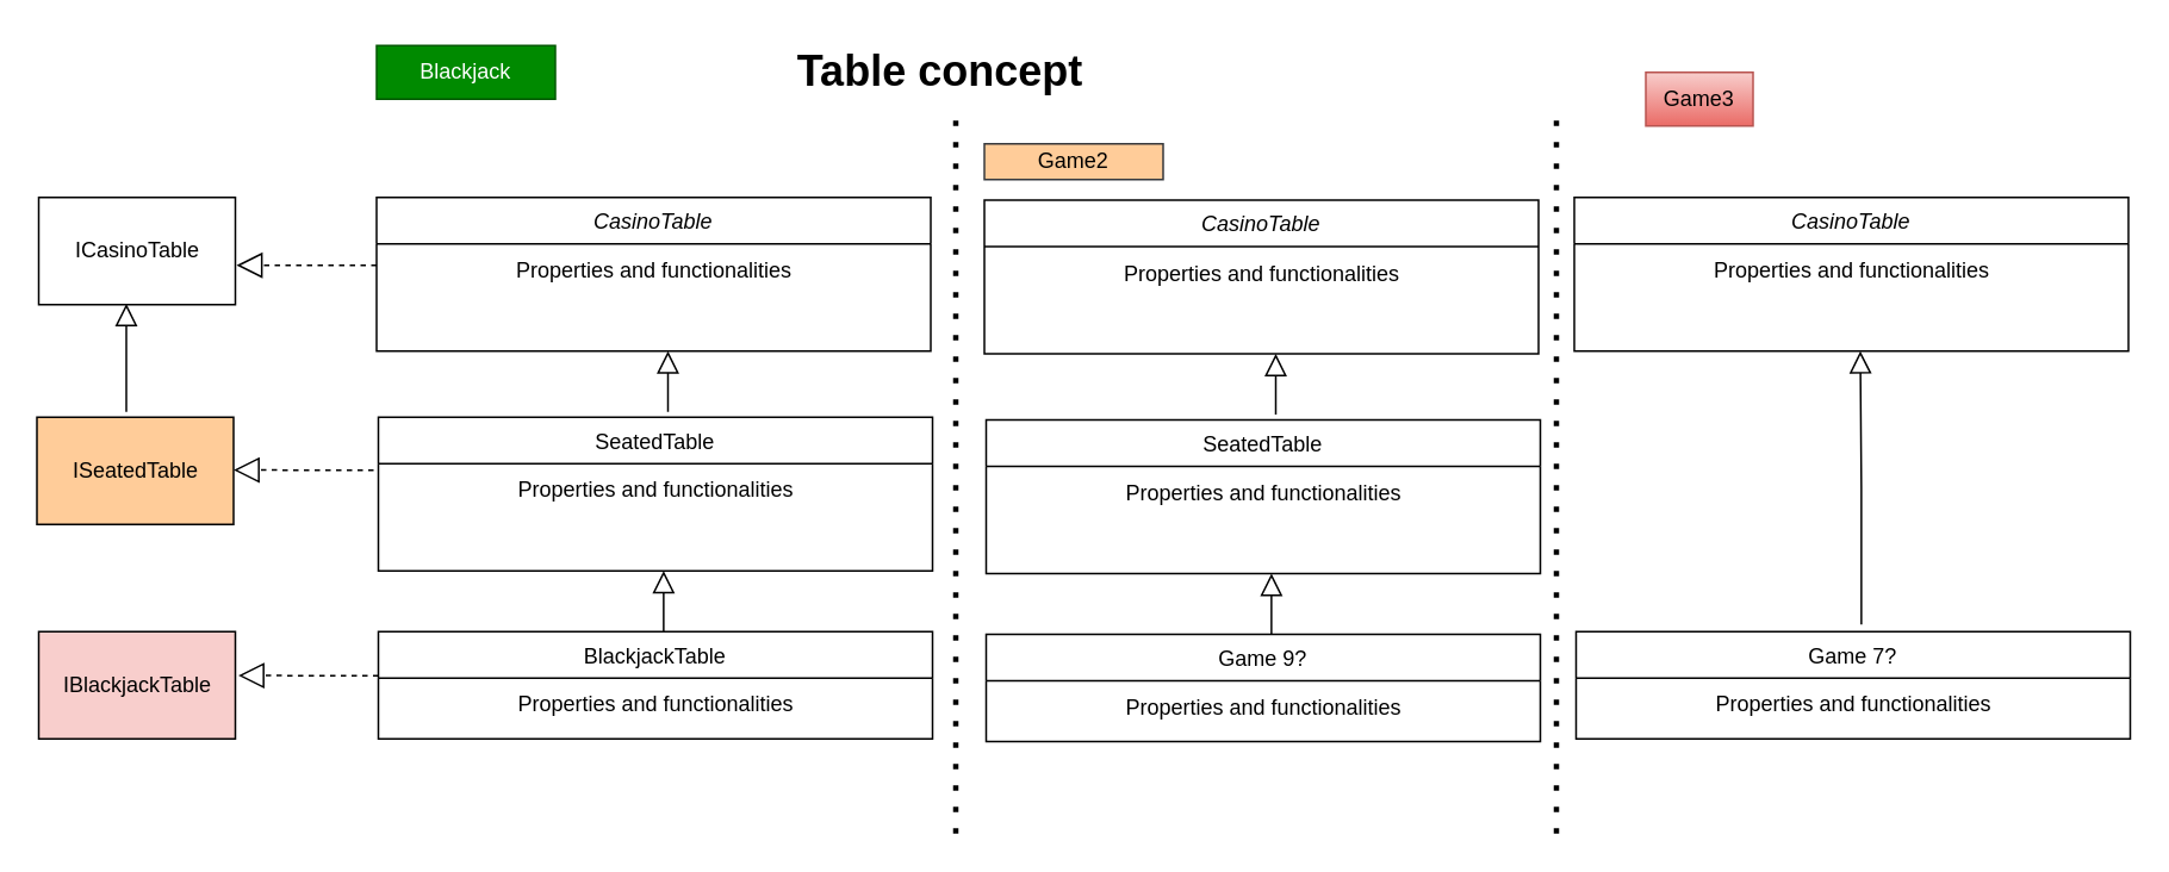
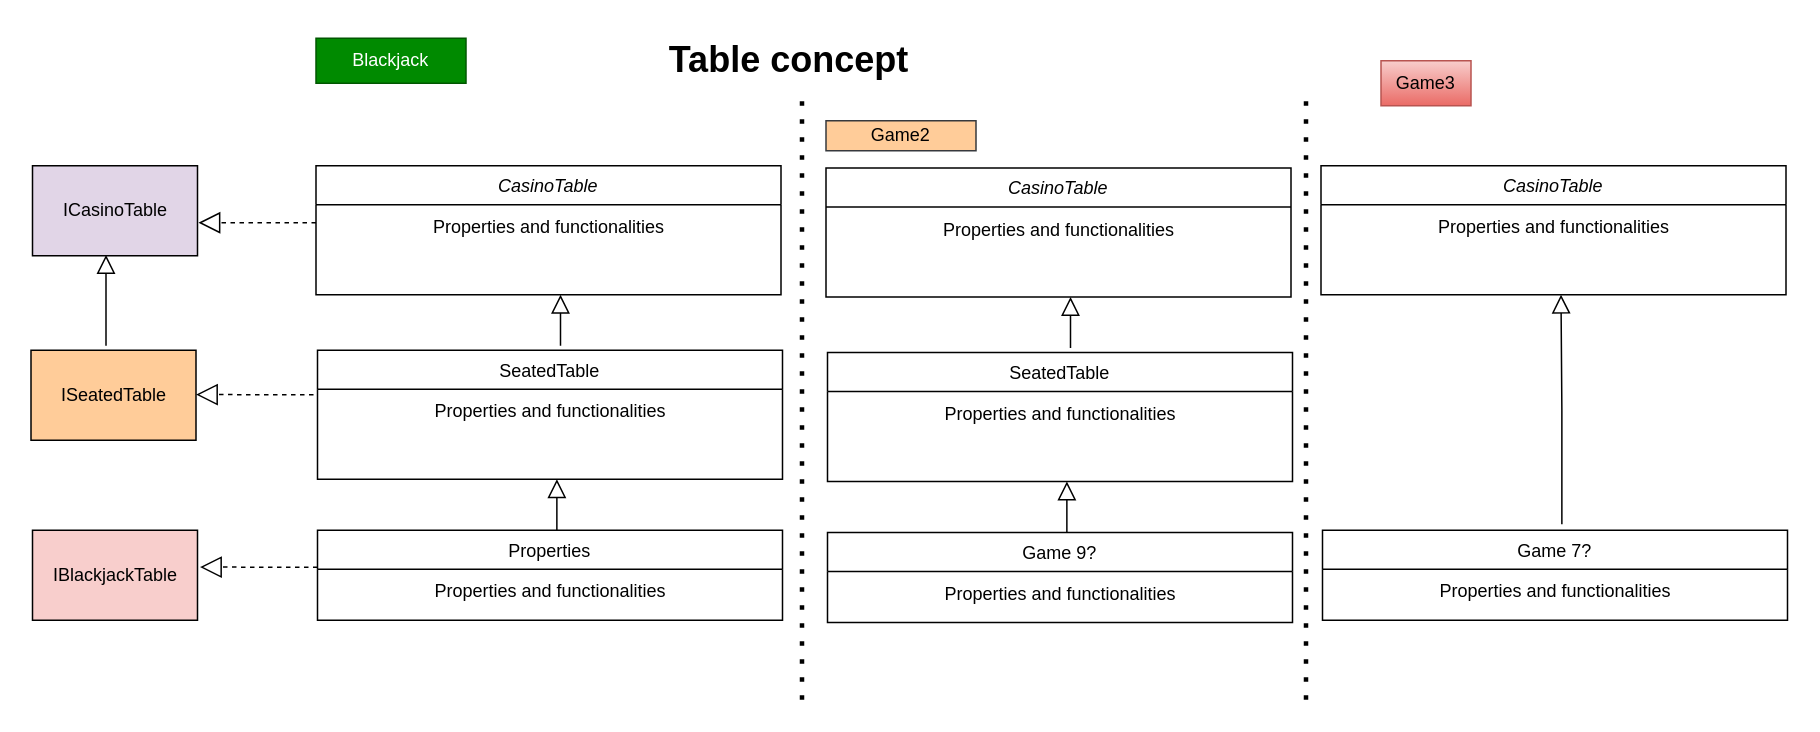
  <mxCell id="0" />
  <mxCell id="1" parent="0" />
  <mxCell id="2" value="CasinoTable" style="swimlane;fontStyle=2;align=center;verticalAlign=top;childLayout=stackLayout;horizontal=1;startSize=26;horizontalStack=0;resizeParent=1;resizeLast=0;collapsible=1;marginBottom=0;rounded=0;shadow=0;strokeWidth=1;" parent="1" vertex="1"><mxGeometry x="210" y="110" width="310" height="86" as="geometry"><mxRectangle x="230" y="140" width="160" height="26" as="alternateBounds" /></mxGeometry></mxCell>
  <mxCell id="3" value="Properties and functionalities" style="text;html=1;align=center;verticalAlign=middle;resizable=0;points=[];autosize=1;strokeColor=none;fillColor=none;" vertex="1" parent="2"><mxGeometry y="26" width="310" height="30" as="geometry" /></mxCell>
  <mxCell id="4" value="SeatedTable" style="swimlane;fontStyle=0;align=center;verticalAlign=top;childLayout=stackLayout;horizontal=1;startSize=26;horizontalStack=0;resizeParent=1;resizeLast=0;collapsible=1;marginBottom=0;rounded=0;shadow=0;strokeWidth=1;" parent="1" vertex="1"><mxGeometry x="211" y="233" width="310" height="86" as="geometry"><mxRectangle x="130" y="380" width="160" height="26" as="alternateBounds" /></mxGeometry></mxCell>
  <mxCell id="5" value="Properties and functionalities" style="text;html=1;align=center;verticalAlign=middle;resizable=0;points=[];autosize=1;strokeColor=none;fillColor=none;" vertex="1" parent="4"><mxGeometry y="26" width="310" height="30" as="geometry" /></mxCell>
  <mxCell id="6" value="" style="endArrow=block;endSize=10;endFill=0;shadow=0;strokeWidth=1;rounded=0;edgeStyle=elbowEdgeStyle;elbow=vertical;" parent="1" edge="1"><mxGeometry width="160" relative="1" as="geometry"><mxPoint x="373" y="230" as="sourcePoint" /><mxPoint x="373" y="196" as="targetPoint" /></mxGeometry></mxCell>
- <mxCell id="7" value="BlackjackTable" style="swimlane;fontStyle=0;align=center;verticalAlign=top;childLayout=stackLayout;horizontal=1;startSize=26;horizontalStack=0;resizeParent=1;resizeLast=0;collapsible=1;marginBottom=0;rounded=0;shadow=0;strokeWidth=1;" vertex="1" parent="1"><mxGeometry x="211" y="353" width="310" height="60" as="geometry"><mxRectangle x="130" y="380" width="160" height="26" as="alternateBounds" /></mxGeometry></mxCell>
+ <mxCell id="7" value="Properties" style="swimlane;fontStyle=0;align=center;verticalAlign=top;childLayout=stackLayout;horizontal=1;startSize=26;horizontalStack=0;resizeParent=1;resizeLast=0;collapsible=1;marginBottom=0;rounded=0;shadow=0;strokeWidth=1;" vertex="1" parent="1"><mxGeometry x="211" y="353" width="310" height="60" as="geometry"><mxRectangle x="130" y="380" width="160" height="26" as="alternateBounds" /></mxGeometry></mxCell>
  <mxCell id="8" value="Properties and functionalities" style="text;html=1;align=center;verticalAlign=middle;resizable=0;points=[];autosize=1;strokeColor=none;fillColor=none;" vertex="1" parent="7"><mxGeometry y="26" width="310" height="30" as="geometry" /></mxCell>
- <mxCell id="9" value="ICasinoTable" style="html=1;" vertex="1" parent="1"><mxGeometry x="21" y="110" width="110" height="60" as="geometry" /></mxCell>
+ <mxCell id="9" value="ICasinoTable" style="html=1;fillColor=#e1d5e7;" vertex="1" parent="1"><mxGeometry x="21" y="110" width="110" height="60" as="geometry" /></mxCell>
  <mxCell id="10" value="ISeatedTable" style="html=1;fillColor=#ffcc99;" vertex="1" parent="1"><mxGeometry x="20" y="233" width="110" height="60" as="geometry" /></mxCell>
  <mxCell id="11" value="IBlackjackTable" style="html=1;fillColor=#f8cecc;" vertex="1" parent="1"><mxGeometry x="21" y="353" width="110" height="60" as="geometry" /></mxCell>
  <mxCell id="12" value="" style="endArrow=block;dashed=1;endFill=0;endSize=12;html=1;rounded=0;entryX=1.006;entryY=0.633;entryDx=0;entryDy=0;entryPerimeter=0;" edge="1" parent="1" target="9"><mxGeometry width="160" relative="1" as="geometry"><mxPoint x="210" y="148" as="sourcePoint" /><mxPoint x="290" y="60" as="targetPoint" /></mxGeometry></mxCell>
  <mxCell id="13" value="" style="endArrow=block;dashed=1;endFill=0;endSize=12;html=1;rounded=0;entryX=1.006;entryY=0.633;entryDx=0;entryDy=0;entryPerimeter=0;" edge="1" parent="1"><mxGeometry width="160" relative="1" as="geometry"><mxPoint x="208.34" y="262.6" as="sourcePoint" /><mxPoint x="130" y="262.58" as="targetPoint" /></mxGeometry></mxCell>
  <mxCell id="14" value="" style="endArrow=block;dashed=1;endFill=0;endSize=12;html=1;rounded=0;entryX=1.006;entryY=0.633;entryDx=0;entryDy=0;entryPerimeter=0;" edge="1" parent="1"><mxGeometry width="160" relative="1" as="geometry"><mxPoint x="211" y="377.6" as="sourcePoint" /><mxPoint x="132.66" y="377.58" as="targetPoint" /></mxGeometry></mxCell>
  <mxCell id="15" value="Table concept" style="text;strokeColor=none;fillColor=none;html=1;fontSize=24;fontStyle=1;verticalAlign=middle;align=center;" vertex="1" parent="1"><mxGeometry x="350" y="20" width="350" height="40" as="geometry" /></mxCell>
  <mxCell id="16" value="" style="endArrow=block;endSize=10;endFill=0;shadow=0;strokeWidth=1;rounded=0;edgeStyle=elbowEdgeStyle;elbow=vertical;" edge="1" parent="1"><mxGeometry width="160" relative="1" as="geometry"><mxPoint x="370.58" y="353" as="sourcePoint" /><mxPoint x="370.58" y="319" as="targetPoint" /></mxGeometry></mxCell>
  <mxCell id="17" value="CasinoTable" style="swimlane;fontStyle=2;align=center;verticalAlign=top;childLayout=stackLayout;horizontal=1;startSize=26;horizontalStack=0;resizeParent=1;resizeLast=0;collapsible=1;marginBottom=0;rounded=0;shadow=0;strokeWidth=1;" vertex="1" parent="1"><mxGeometry x="550" y="111.5" width="310" height="86" as="geometry"><mxRectangle x="230" y="140" width="160" height="26" as="alternateBounds" /></mxGeometry></mxCell>
  <mxCell id="18" value="Properties and functionalities" style="text;html=1;align=center;verticalAlign=middle;resizable=0;points=[];autosize=1;strokeColor=none;fillColor=none;" vertex="1" parent="17"><mxGeometry y="26" width="310" height="30" as="geometry" /></mxCell>
  <mxCell id="19" value="SeatedTable" style="swimlane;fontStyle=0;align=center;verticalAlign=top;childLayout=stackLayout;horizontal=1;startSize=26;horizontalStack=0;resizeParent=1;resizeLast=0;collapsible=1;marginBottom=0;rounded=0;shadow=0;strokeWidth=1;" vertex="1" parent="1"><mxGeometry x="551" y="234.5" width="310" height="86" as="geometry"><mxRectangle x="130" y="380" width="160" height="26" as="alternateBounds" /></mxGeometry></mxCell>
  <mxCell id="20" value="Properties and functionalities" style="text;html=1;align=center;verticalAlign=middle;resizable=0;points=[];autosize=1;strokeColor=none;fillColor=none;" vertex="1" parent="19"><mxGeometry y="26" width="310" height="30" as="geometry" /></mxCell>
  <mxCell id="21" value="" style="endArrow=block;endSize=10;endFill=0;shadow=0;strokeWidth=1;rounded=0;edgeStyle=elbowEdgeStyle;elbow=vertical;" edge="1" parent="1"><mxGeometry width="160" relative="1" as="geometry"><mxPoint x="713" y="231.5" as="sourcePoint" /><mxPoint x="713" y="197.5" as="targetPoint" /></mxGeometry></mxCell>
  <mxCell id="22" value="Game 9?" style="swimlane;fontStyle=0;align=center;verticalAlign=top;childLayout=stackLayout;horizontal=1;startSize=26;horizontalStack=0;resizeParent=1;resizeLast=0;collapsible=1;marginBottom=0;rounded=0;shadow=0;strokeWidth=1;" vertex="1" parent="1"><mxGeometry x="551" y="354.5" width="310" height="60" as="geometry"><mxRectangle x="130" y="380" width="160" height="26" as="alternateBounds" /></mxGeometry></mxCell>
  <mxCell id="23" value="Properties and functionalities" style="text;html=1;align=center;verticalAlign=middle;resizable=0;points=[];autosize=1;strokeColor=none;fillColor=none;" vertex="1" parent="22"><mxGeometry y="26" width="310" height="30" as="geometry" /></mxCell>
  <mxCell id="24" value="" style="endArrow=block;endSize=10;endFill=0;shadow=0;strokeWidth=1;rounded=0;edgeStyle=elbowEdgeStyle;elbow=vertical;" edge="1" parent="1"><mxGeometry width="160" relative="1" as="geometry"><mxPoint x="710.58" y="354.5" as="sourcePoint" /><mxPoint x="710.58" y="320.5" as="targetPoint" /></mxGeometry></mxCell>
  <mxCell id="25" value="CasinoTable" style="swimlane;fontStyle=2;align=center;verticalAlign=top;childLayout=stackLayout;horizontal=1;startSize=26;horizontalStack=0;resizeParent=1;resizeLast=0;collapsible=1;marginBottom=0;rounded=0;shadow=0;strokeWidth=1;" vertex="1" parent="1"><mxGeometry x="880" y="110" width="310" height="86" as="geometry"><mxRectangle x="230" y="140" width="160" height="26" as="alternateBounds" /></mxGeometry></mxCell>
  <mxCell id="26" value="Properties and functionalities" style="text;html=1;align=center;verticalAlign=middle;resizable=0;points=[];autosize=1;strokeColor=none;fillColor=none;" vertex="1" parent="25"><mxGeometry y="26" width="310" height="30" as="geometry" /></mxCell>
  <mxCell id="27" value="Game 7?" style="swimlane;fontStyle=0;align=center;verticalAlign=top;childLayout=stackLayout;horizontal=1;startSize=26;horizontalStack=0;resizeParent=1;resizeLast=0;collapsible=1;marginBottom=0;rounded=0;shadow=0;strokeWidth=1;" vertex="1" parent="1"><mxGeometry x="881" y="353" width="310" height="60" as="geometry"><mxRectangle x="130" y="380" width="160" height="26" as="alternateBounds" /></mxGeometry></mxCell>
  <mxCell id="28" value="Properties and functionalities" style="text;html=1;align=center;verticalAlign=middle;resizable=0;points=[];autosize=1;strokeColor=none;fillColor=none;" vertex="1" parent="27"><mxGeometry y="26" width="310" height="30" as="geometry" /></mxCell>
  <mxCell id="29" value="" style="endArrow=block;endSize=10;endFill=0;shadow=0;strokeWidth=1;rounded=0;edgeStyle=elbowEdgeStyle;elbow=vertical;" edge="1" parent="1"><mxGeometry width="160" relative="1" as="geometry"><mxPoint x="1040.58" y="349" as="sourcePoint" /><mxPoint x="1040" y="196" as="targetPoint" /></mxGeometry></mxCell>
  <mxCell id="30" value="Blackjack" style="text;html=1;strokeColor=#005700;fillColor=#008a00;align=center;verticalAlign=middle;whiteSpace=wrap;rounded=0;fontColor=#ffffff;" vertex="1" parent="1"><mxGeometry x="210" y="25" width="100" height="30" as="geometry" /></mxCell>
  <mxCell id="31" value="Game2" style="text;html=1;strokeColor=#36393d;fillColor=#ffcc99;align=center;verticalAlign=middle;whiteSpace=wrap;rounded=0;" vertex="1" parent="1"><mxGeometry x="550" y="80" width="100" height="20" as="geometry" /></mxCell>
  <mxCell id="32" value="Game3" style="text;html=1;strokeColor=#b85450;fillColor=#f8cecc;align=center;verticalAlign=middle;whiteSpace=wrap;rounded=0;gradientColor=#ea6b66;" vertex="1" parent="1"><mxGeometry x="920" y="40" width="60" height="30" as="geometry" /></mxCell>
  <mxCell id="33" value="" style="endArrow=none;dashed=1;html=1;dashPattern=1 3;strokeWidth=3;rounded=0;" edge="1" parent="1"><mxGeometry width="50" height="50" relative="1" as="geometry"><mxPoint x="534" y="466" as="sourcePoint" /><mxPoint x="534" y="66" as="targetPoint" /></mxGeometry></mxCell>
  <mxCell id="34" value="" style="endArrow=none;dashed=1;html=1;dashPattern=1 3;strokeWidth=3;rounded=0;" edge="1" parent="1"><mxGeometry width="50" height="50" relative="1" as="geometry"><mxPoint x="870" y="466" as="sourcePoint" /><mxPoint x="870" y="66" as="targetPoint" /></mxGeometry></mxCell>
  <mxCell id="35" value="" style="endArrow=block;endSize=10;endFill=0;shadow=0;strokeWidth=1;rounded=0;edgeStyle=elbowEdgeStyle;elbow=vertical;" edge="1" parent="1"><mxGeometry width="160" relative="1" as="geometry"><mxPoint x="70" y="230" as="sourcePoint" /><mxPoint x="70" y="169.5" as="targetPoint" /></mxGeometry></mxCell>
